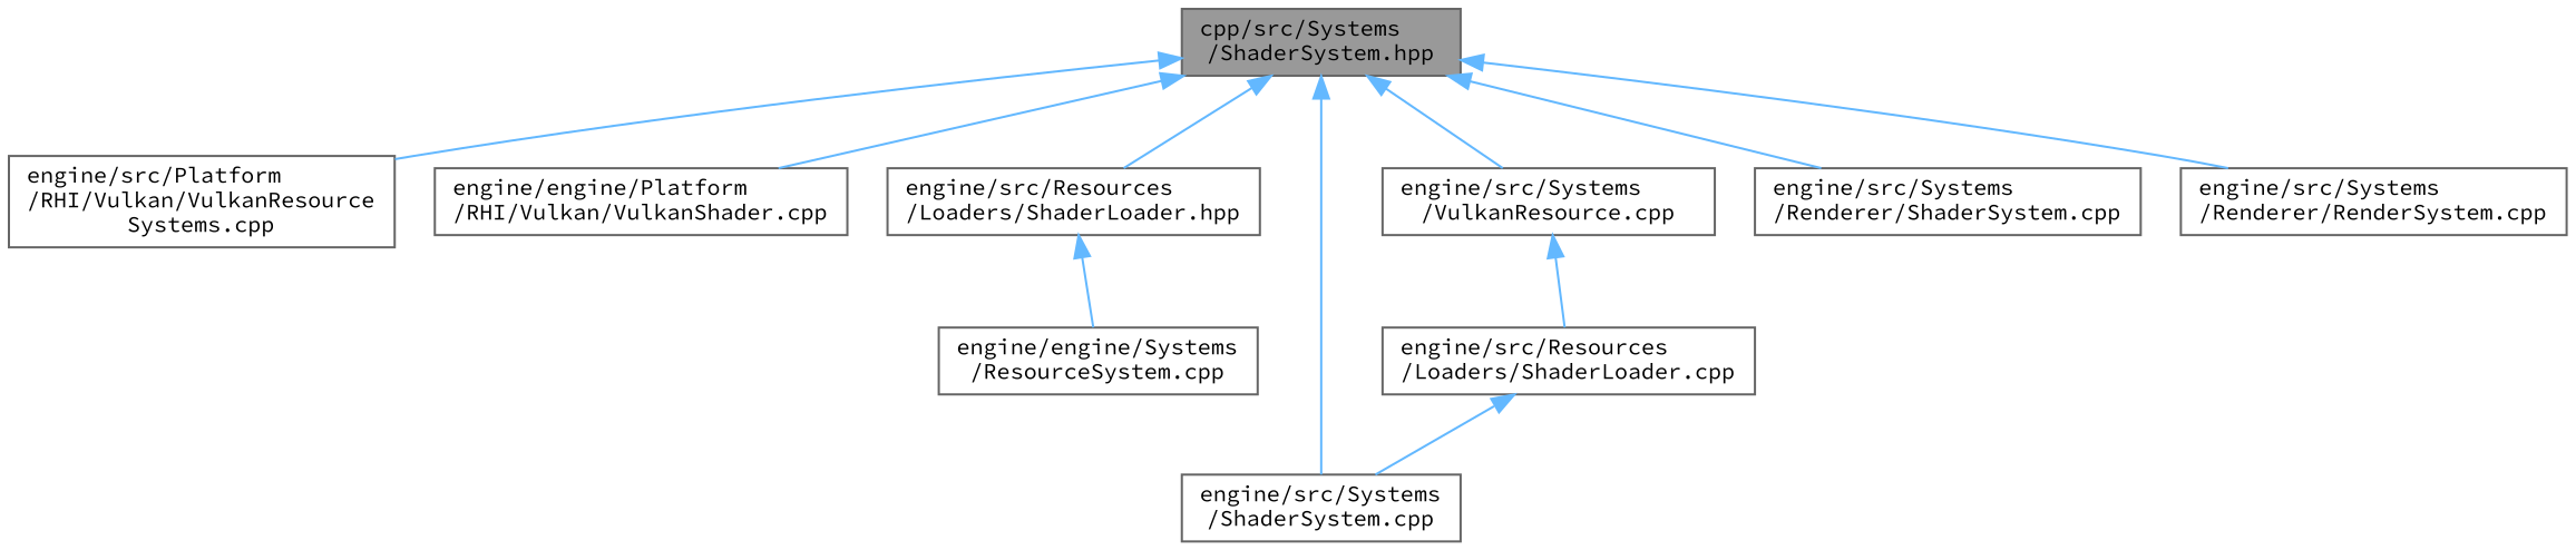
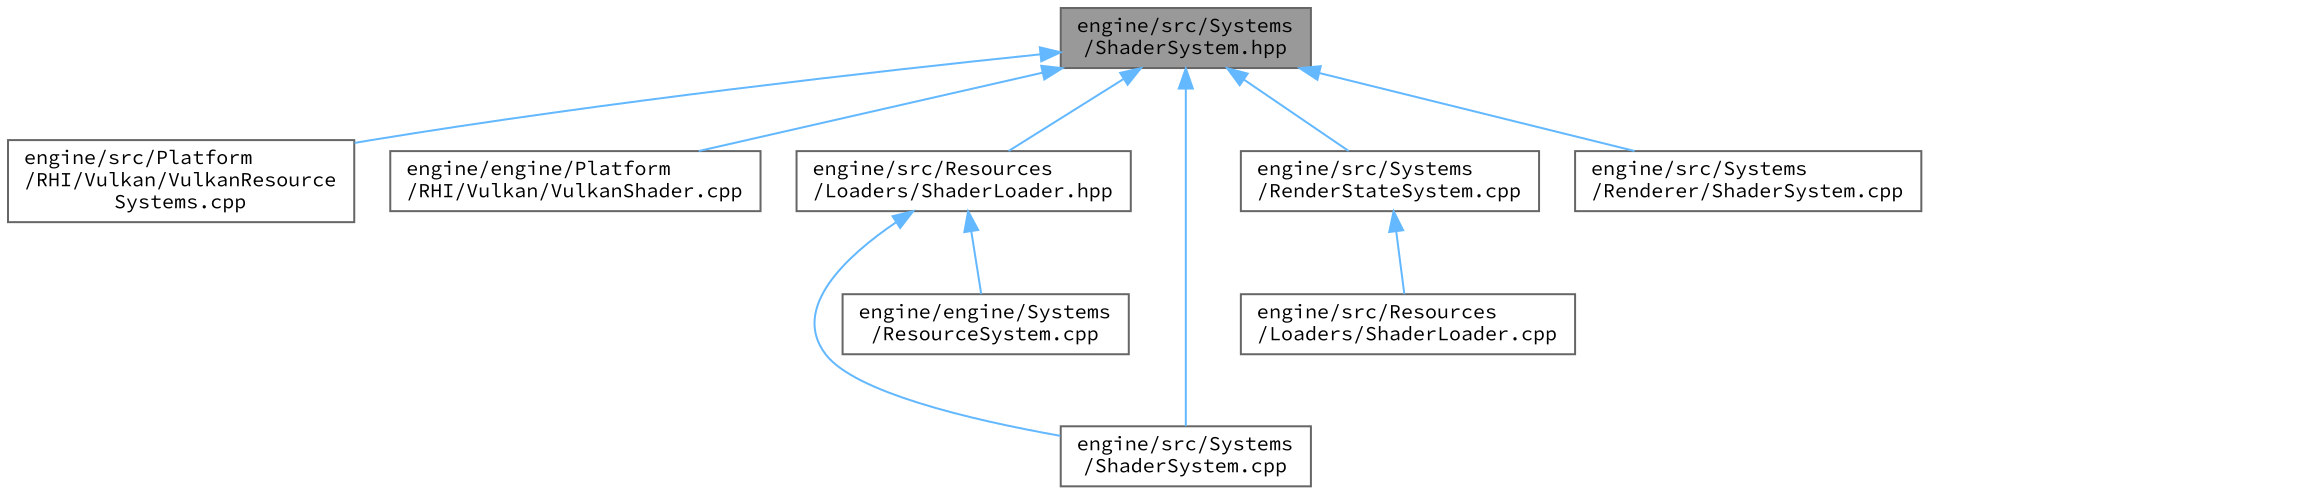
  digraph {
    fontname="Source Code Pro"
    node [color=grey40 fillcolor=white fontname="Source Code Pro" fontsize=10 shape=box style=filled]
    edge [color=steelblue1 dir=back fontname="Source Code Pro" fontsize=10 labelfontname=Helvetica labelfontsize=10 style=solid]
-   n1 [color=gray40 fillcolor=grey60 fontcolor=black height=0.2 label="cpp/src/Systems\l/ShaderSystem.hpp" width=0.4]
+   n1 [color=gray40 fillcolor=grey60 fontcolor=black height=0.2 label="engine/src/Systems\l/ShaderSystem.hpp" width=0.4]
    n2 [height=0.2 label="engine/src/Platform\l/RHI/Vulkan/VulkanResource\lSystems.cpp" width=0.4]
    n3 [height=0.2 label="engine/engine/Platform\l/RHI/Vulkan/VulkanShader.cpp" width=0.4]
    n4 [height=0.2 label="engine/src/Resources\l/Loaders/ShaderLoader.hpp" width=0.4]
    n5 [height=0.2 label="engine/src/Systems\l/ShaderSystem.cpp" width=0.4]
-   n6 [height=0.2 label="engine/src/Systems\l/VulkanResource.cpp" width=0.4]
+   n6 [height=0.2 label="engine/src/Systems\l/RenderStateSystem.cpp" width=0.4]
    n7 [height=0.2 label="engine/src/Systems\l/Renderer/ShaderSystem.cpp" width=0.4]
-   n8 [height=0.2 label="engine/src/Systems\l/Renderer/RenderSystem.cpp" width=0.4]
    n9 [height=0.2 label="engine/engine/Systems\l/ResourceSystem.cpp" width=0.4]
    n10 [height=0.2 label="engine/src/Resources\l/Loaders/ShaderLoader.cpp" width=0.4]
    n1 -> n2
    n1 -> n3
    n1 -> n4
    n1 -> n5
    n1 -> n6
    n1 -> n7
-   n1 -> n8
-   n10 -> n5
+   n4 -> n5
    n4 -> n9
    n6 -> n10
  }
